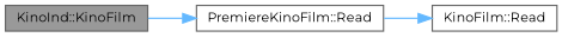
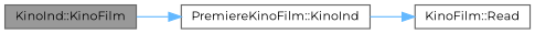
  digraph {
    fontname=Montserrat
    rankdir=LR
    node [color=grey40 fillcolor=white fontname=Montserrat fontsize=10 shape=box style=filled]
    edge [color=steelblue1 fontname=Montserrat fontsize=10 labelfontname=Helvetica labelfontsize=10 style=solid]
    n1 [color=gray40 fillcolor=grey60 fontcolor=black height=0.2 label="KinoInd::KinoFilm" width=0.4]
-   n2 [height=0.2 label="PremiereKinoFilm::Read" width=0.4]
+   n2 [height=0.2 label="PremiereKinoFilm::KinoInd" width=0.4]
    n3 [height=0.2 label="KinoFilm::Read" width=0.4]
    n1 -> n2
    n2 -> n3
  }
